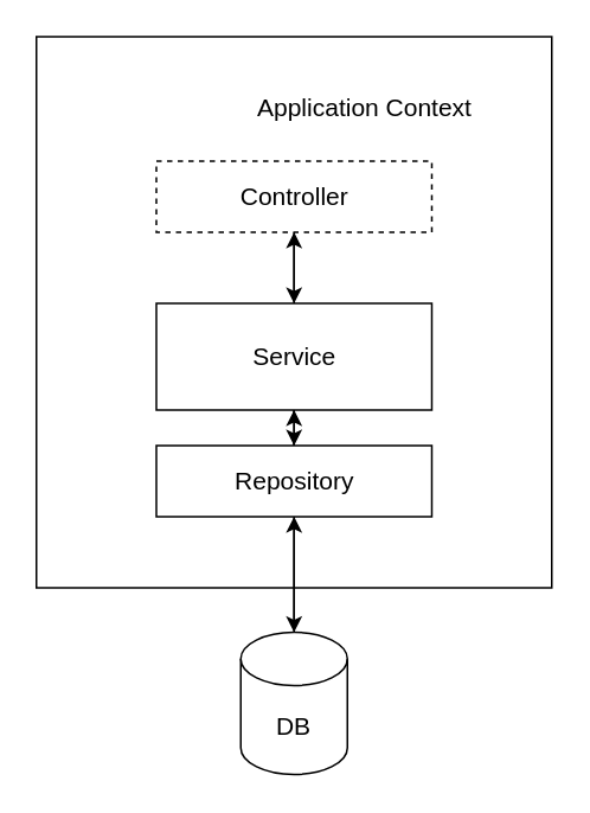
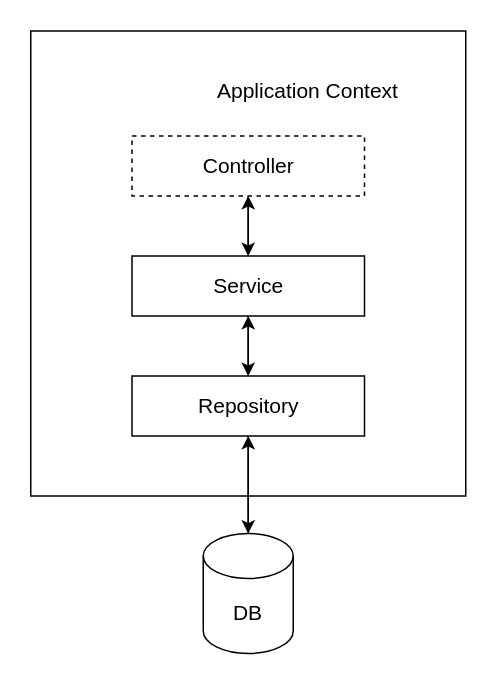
  <mxCell id="0" />
  <mxCell id="1" parent="0" />
  <mxCell id="2" value="" style="rounded=0;whiteSpace=wrap;html=1;" vertex="1" parent="1"><mxGeometry x="20" y="20" width="290" height="310" as="geometry" /></mxCell>
  <mxCell id="3" value="&lt;font style=&quot;font-size: 14px&quot;&gt;Application Context&lt;/font&gt;" style="text;html=1;strokeColor=none;fillColor=none;align=center;verticalAlign=middle;whiteSpace=wrap;rounded=0;" vertex="1" parent="1"><mxGeometry x="120" y="50" width="170" height="20" as="geometry" /></mxCell>
  <mxCell id="4" style="edgeStyle=orthogonalEdgeStyle;rounded=0;orthogonalLoop=1;jettySize=auto;html=1;" edge="1" parent="1" source="5" target="8"><mxGeometry relative="1" as="geometry" /></mxCell>
  <mxCell id="5" value="&lt;font style=&quot;font-size: 14px&quot;&gt;Controller&lt;/font&gt;" style="rounded=0;whiteSpace=wrap;html=1;dashed=1;" vertex="1" parent="1"><mxGeometry x="87.5" y="90" width="155" height="40" as="geometry" /></mxCell>
  <mxCell id="6" style="edgeStyle=orthogonalEdgeStyle;rounded=0;orthogonalLoop=1;jettySize=auto;html=1;" edge="1" parent="1" source="8" target="5"><mxGeometry relative="1" as="geometry" /></mxCell>
  <mxCell id="7" style="edgeStyle=orthogonalEdgeStyle;rounded=0;orthogonalLoop=1;jettySize=auto;html=1;" edge="1" parent="1" source="8" target="11"><mxGeometry relative="1" as="geometry" /></mxCell>
- <mxCell id="8" value="&lt;font style=&quot;font-size: 14px&quot;&gt;Service&lt;/font&gt;" style="rounded=0;whiteSpace=wrap;html=1;" vertex="1" parent="1"><mxGeometry x="87.5" y="170" width="155" height="60" as="geometry" /></mxCell>
+ <mxCell id="8" value="&lt;font style=&quot;font-size: 14px&quot;&gt;Service&lt;/font&gt;" style="rounded=0;whiteSpace=wrap;html=1;" vertex="1" parent="1"><mxGeometry x="87.5" y="170" width="155" height="40" as="geometry" /></mxCell>
  <mxCell id="9" style="edgeStyle=orthogonalEdgeStyle;rounded=0;orthogonalLoop=1;jettySize=auto;html=1;" edge="1" parent="1" source="11" target="8"><mxGeometry relative="1" as="geometry" /></mxCell>
  <mxCell id="10" style="edgeStyle=orthogonalEdgeStyle;rounded=0;orthogonalLoop=1;jettySize=auto;html=1;" edge="1" parent="1" source="11" target="13"><mxGeometry relative="1" as="geometry" /></mxCell>
  <mxCell id="11" value="&lt;font style=&quot;font-size: 14px&quot;&gt;Repository&lt;/font&gt;" style="rounded=0;whiteSpace=wrap;html=1;" vertex="1" parent="1"><mxGeometry x="87.5" y="250" width="155" height="40" as="geometry" /></mxCell>
  <mxCell id="12" style="edgeStyle=orthogonalEdgeStyle;rounded=0;orthogonalLoop=1;jettySize=auto;html=1;" edge="1" parent="1" source="13" target="11"><mxGeometry relative="1" as="geometry" /></mxCell>
  <mxCell id="13" value="&lt;font style=&quot;font-size: 14px&quot;&gt;DB&lt;/font&gt;" style="shape=cylinder3;whiteSpace=wrap;html=1;boundedLbl=1;backgroundOutline=1;size=15;" vertex="1" parent="1"><mxGeometry x="135" y="355" width="60" height="80" as="geometry" /></mxCell>
